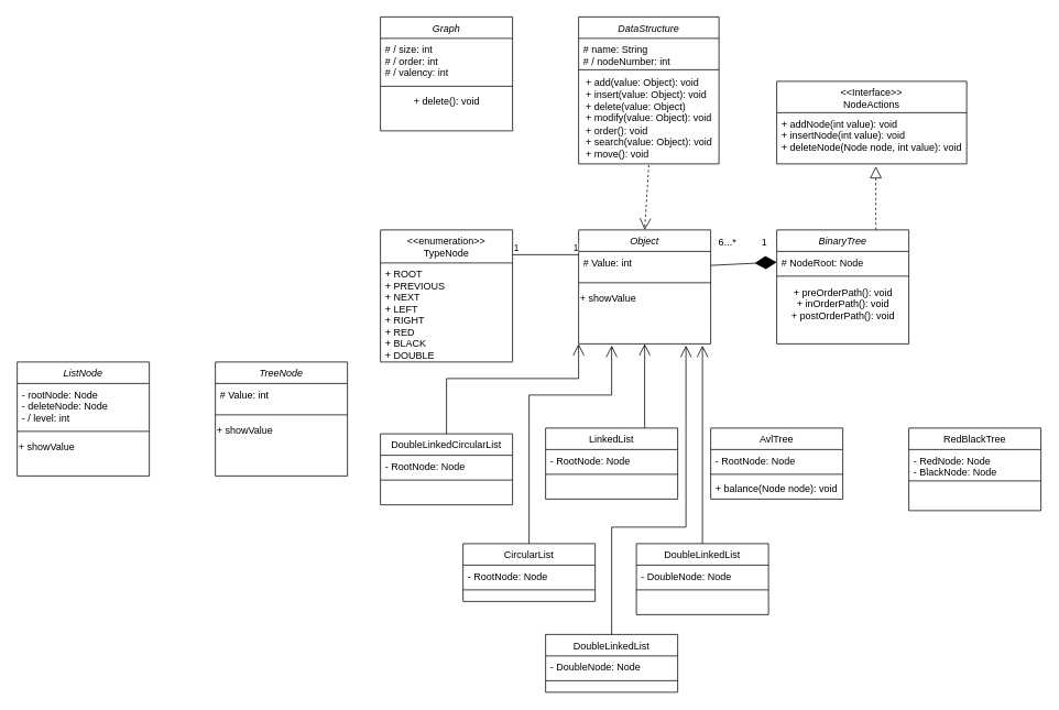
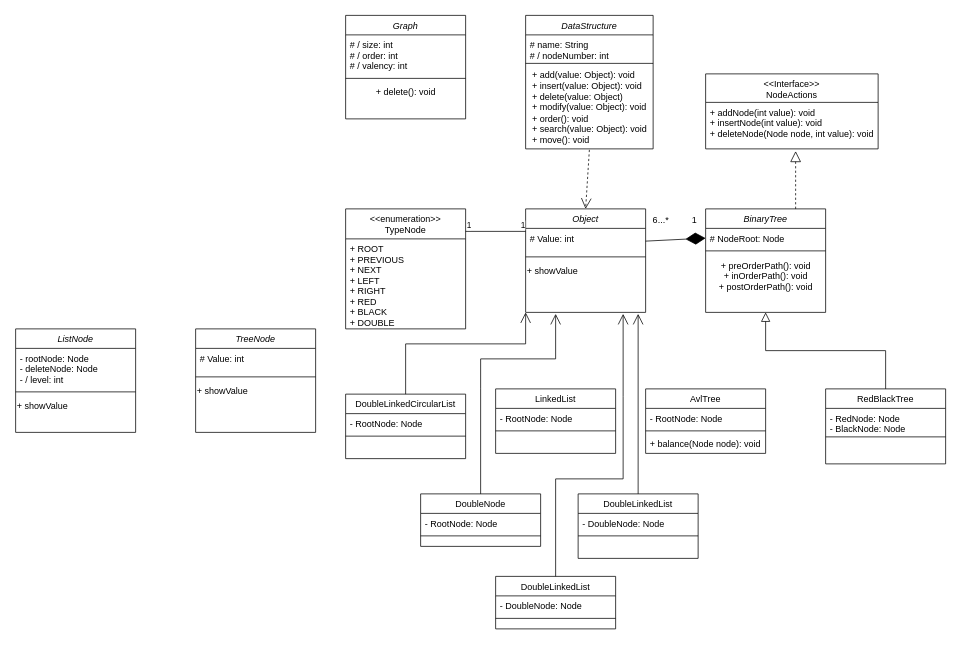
  <mxCell id="0" />
  <mxCell id="1" parent="0" />
  <mxCell id="2" value="BinaryTree" style="swimlane;fontStyle=2;align=center;verticalAlign=top;childLayout=stackLayout;horizontal=1;startSize=26;horizontalStack=0;resizeParent=1;resizeLast=0;collapsible=1;marginBottom=0;rounded=0;shadow=0;strokeWidth=1;" parent="1" vertex="1"><mxGeometry x="940" y="278" width="160" height="138" as="geometry"><mxRectangle x="230" y="140" width="160" height="26" as="alternateBounds" /></mxGeometry></mxCell>
  <mxCell id="3" value="# NodeRoot: Node" style="text;align=left;verticalAlign=top;spacingLeft=4;spacingRight=4;overflow=hidden;rotatable=0;points=[[0,0.5],[1,0.5]];portConstraint=eastwest;" parent="2" vertex="1"><mxGeometry y="26" width="160" height="26" as="geometry" /></mxCell>
  <mxCell id="4" value="" style="line;html=1;strokeWidth=1;align=left;verticalAlign=middle;spacingTop=-1;spacingLeft=3;spacingRight=3;rotatable=0;labelPosition=right;points=[];portConstraint=eastwest;" parent="2" vertex="1"><mxGeometry y="52" width="160" height="8" as="geometry" /></mxCell>
  <mxCell id="5" value="+ preOrderPath(): void&lt;div&gt;+ inOrderPath(): void&lt;br&gt;&lt;/div&gt;&lt;div&gt;+ postOrderPath(): void&lt;br&gt;&lt;/div&gt;" style="text;html=1;align=center;verticalAlign=middle;resizable=0;points=[];autosize=1;strokeColor=none;fillColor=none;" parent="2" vertex="1"><mxGeometry y="60" width="160" height="60" as="geometry" /></mxCell>
  <mxCell id="6" value="AvlTree" style="swimlane;fontStyle=0;align=center;verticalAlign=top;childLayout=stackLayout;horizontal=1;startSize=26;horizontalStack=0;resizeParent=1;resizeLast=0;collapsible=1;marginBottom=0;rounded=0;shadow=0;strokeWidth=1;" parent="1" vertex="1"><mxGeometry x="860" y="518" width="160" height="86" as="geometry"><mxRectangle x="130" y="380" width="160" height="26" as="alternateBounds" /></mxGeometry></mxCell>
  <mxCell id="7" value="- RootNode: Node" style="text;align=left;verticalAlign=top;spacingLeft=4;spacingRight=4;overflow=hidden;rotatable=0;points=[[0,0.5],[1,0.5]];portConstraint=eastwest;" parent="6" vertex="1"><mxGeometry y="26" width="160" height="26" as="geometry" /></mxCell>
  <mxCell id="8" value="" style="line;html=1;strokeWidth=1;align=left;verticalAlign=middle;spacingTop=-1;spacingLeft=3;spacingRight=3;rotatable=0;labelPosition=right;points=[];portConstraint=eastwest;" parent="6" vertex="1"><mxGeometry y="52" width="160" height="8" as="geometry" /></mxCell>
  <mxCell id="9" value="+ balance(Node node): void" style="text;align=left;verticalAlign=top;spacingLeft=4;spacingRight=4;overflow=hidden;rotatable=0;points=[[0,0.5],[1,0.5]];portConstraint=eastwest;" parent="6" vertex="1"><mxGeometry y="60" width="160" height="26" as="geometry" /></mxCell>
  <mxCell id="10" value="RedBlackTree" style="swimlane;fontStyle=0;align=center;verticalAlign=top;childLayout=stackLayout;horizontal=1;startSize=26;horizontalStack=0;resizeParent=1;resizeLast=0;collapsible=1;marginBottom=0;rounded=0;shadow=0;strokeWidth=1;" parent="1" vertex="1"><mxGeometry x="1100" y="518" width="160" height="100" as="geometry"><mxRectangle x="340" y="380" width="170" height="26" as="alternateBounds" /></mxGeometry></mxCell>
  <mxCell id="11" value="- RedNode: Node&#10;- BlackNode: Node" style="text;align=left;verticalAlign=top;spacingLeft=4;spacingRight=4;overflow=hidden;rotatable=0;points=[[0,0.5],[1,0.5]];portConstraint=eastwest;" parent="10" vertex="1"><mxGeometry y="26" width="160" height="34" as="geometry" /></mxCell>
  <mxCell id="12" value="" style="line;html=1;strokeWidth=1;align=left;verticalAlign=middle;spacingTop=-1;spacingLeft=3;spacingRight=3;rotatable=0;labelPosition=right;points=[];portConstraint=eastwest;" parent="10" vertex="1"><mxGeometry y="60" width="160" height="8" as="geometry" /></mxCell>
+ <mxCell id="13" value="" style="endArrow=block;endSize=10;endFill=0;shadow=0;strokeWidth=1;rounded=0;curved=0;edgeStyle=elbowEdgeStyle;elbow=vertical;" parent="1" source="10" target="2" edge="1"><mxGeometry width="160" relative="1" as="geometry"><mxPoint x="950" y="531" as="sourcePoint" /><mxPoint x="1050" y="429" as="targetPoint" /></mxGeometry></mxCell>
  <mxCell id="14" value="Object" style="swimlane;fontStyle=2;align=center;verticalAlign=top;childLayout=stackLayout;horizontal=1;startSize=26;horizontalStack=0;resizeParent=1;resizeLast=0;collapsible=1;marginBottom=0;rounded=0;shadow=0;strokeWidth=1;" parent="1" vertex="1"><mxGeometry x="700" y="278" width="160" height="138" as="geometry"><mxRectangle x="230" y="140" width="160" height="26" as="alternateBounds" /></mxGeometry></mxCell>
  <mxCell id="15" value="# Value: int" style="text;align=left;verticalAlign=top;spacingLeft=4;spacingRight=4;overflow=hidden;rotatable=0;points=[[0,0.5],[1,0.5]];portConstraint=eastwest;" parent="14" vertex="1"><mxGeometry y="26" width="160" height="34" as="geometry" /></mxCell>
  <mxCell id="16" value="" style="line;html=1;strokeWidth=1;align=left;verticalAlign=middle;spacingTop=-1;spacingLeft=3;spacingRight=3;rotatable=0;labelPosition=right;points=[];portConstraint=eastwest;" parent="14" vertex="1"><mxGeometry y="60" width="160" height="8" as="geometry" /></mxCell>
  <mxCell id="17" value="&lt;div style=&quot;text-align: justify;&quot;&gt;&lt;span style=&quot;background-color: initial;&quot;&gt;+ showValue&lt;/span&gt;&lt;/div&gt;" style="text;html=1;align=left;verticalAlign=middle;resizable=0;points=[];autosize=1;strokeColor=none;fillColor=none;" vertex="1" parent="14"><mxGeometry y="68" width="160" height="30" as="geometry" /></mxCell>
  <mxCell id="18" value="&lt;&lt;enumeration&gt;&gt;&#10;TypeNode" style="swimlane;fontStyle=0;align=center;verticalAlign=top;childLayout=stackLayout;horizontal=1;startSize=40;horizontalStack=0;resizeParent=1;resizeLast=0;collapsible=1;marginBottom=0;rounded=0;shadow=0;strokeWidth=1;" parent="1" vertex="1"><mxGeometry x="460" y="278" width="160" height="160" as="geometry"><mxRectangle x="230" y="140" width="160" height="26" as="alternateBounds" /></mxGeometry></mxCell>
  <mxCell id="19" value="+ ROOT&#10;+ PREVIOUS&#10;+ NEXT&#10;+ LEFT&#10;+ RIGHT&#10;+ RED&#10;+ BLACK&#10;+ DOUBLE&#10;" style="text;align=left;verticalAlign=top;spacingLeft=4;spacingRight=4;overflow=hidden;rotatable=0;points=[[0,0.5],[1,0.5]];portConstraint=eastwest;" parent="18" vertex="1"><mxGeometry y="40" width="160" height="120" as="geometry" /></mxCell>
  <mxCell id="20" value="&lt;&lt;Interface&gt;&gt;&#10;NodeActions" style="swimlane;fontStyle=0;align=center;verticalAlign=top;childLayout=stackLayout;horizontal=1;startSize=38;horizontalStack=0;resizeParent=1;resizeLast=0;collapsible=1;marginBottom=0;rounded=0;shadow=0;strokeWidth=1;" parent="1" vertex="1"><mxGeometry x="940" y="98" width="230" height="100" as="geometry"><mxRectangle x="230" y="140" width="160" height="26" as="alternateBounds" /></mxGeometry></mxCell>
  <mxCell id="21" value="+ addNode(int value): void&#10;+ insertNode(int value): void&#10;+ deleteNode(Node node, int value): void" style="text;align=left;verticalAlign=top;spacingLeft=4;spacingRight=4;overflow=hidden;rotatable=0;points=[[0,0.5],[1,0.5]];portConstraint=eastwest;" parent="20" vertex="1"><mxGeometry y="38" width="230" height="62" as="geometry" /></mxCell>
  <mxCell id="22" value="LinkedList" style="swimlane;fontStyle=0;align=center;verticalAlign=top;childLayout=stackLayout;horizontal=1;startSize=26;horizontalStack=0;resizeParent=1;resizeLast=0;collapsible=1;marginBottom=0;rounded=0;shadow=0;strokeWidth=1;" parent="1" vertex="1"><mxGeometry x="660" y="518" width="160" height="86" as="geometry"><mxRectangle x="340" y="380" width="170" height="26" as="alternateBounds" /></mxGeometry></mxCell>
  <mxCell id="23" value="- RootNode: Node" style="text;align=left;verticalAlign=top;spacingLeft=4;spacingRight=4;overflow=hidden;rotatable=0;points=[[0,0.5],[1,0.5]];portConstraint=eastwest;" parent="22" vertex="1"><mxGeometry y="26" width="160" height="26" as="geometry" /></mxCell>
  <mxCell id="24" value="" style="line;html=1;strokeWidth=1;align=left;verticalAlign=middle;spacingTop=-1;spacingLeft=3;spacingRight=3;rotatable=0;labelPosition=right;points=[];portConstraint=eastwest;" parent="22" vertex="1"><mxGeometry y="52" width="160" height="8" as="geometry" /></mxCell>
  <mxCell id="25" value="DoubleLinkedList" style="swimlane;fontStyle=0;align=center;verticalAlign=top;childLayout=stackLayout;horizontal=1;startSize=26;horizontalStack=0;resizeParent=1;resizeLast=0;collapsible=1;marginBottom=0;rounded=0;shadow=0;strokeWidth=1;" parent="1" vertex="1"><mxGeometry x="770" y="658" width="160" height="86" as="geometry"><mxRectangle x="340" y="380" width="170" height="26" as="alternateBounds" /></mxGeometry></mxCell>
  <mxCell id="26" value="- DoubleNode: Node" style="text;align=left;verticalAlign=top;spacingLeft=4;spacingRight=4;overflow=hidden;rotatable=0;points=[[0,0.5],[1,0.5]];portConstraint=eastwest;" parent="25" vertex="1"><mxGeometry y="26" width="160" height="26" as="geometry" /></mxCell>
  <mxCell id="27" value="" style="line;html=1;strokeWidth=1;align=left;verticalAlign=middle;spacingTop=-1;spacingLeft=3;spacingRight=3;rotatable=0;labelPosition=right;points=[];portConstraint=eastwest;" parent="25" vertex="1"><mxGeometry y="52" width="160" height="8" as="geometry" /></mxCell>
  <mxCell id="28" value="DoubleLinkedList" style="swimlane;fontStyle=0;align=center;verticalAlign=top;childLayout=stackLayout;horizontal=1;startSize=26;horizontalStack=0;resizeParent=1;resizeLast=0;collapsible=1;marginBottom=0;rounded=0;shadow=0;strokeWidth=1;" parent="1" vertex="1"><mxGeometry x="660" y="768" width="160" height="70" as="geometry"><mxRectangle x="340" y="380" width="170" height="26" as="alternateBounds" /></mxGeometry></mxCell>
  <mxCell id="29" value="- DoubleNode: Node" style="text;align=left;verticalAlign=top;spacingLeft=4;spacingRight=4;overflow=hidden;rotatable=0;points=[[0,0.5],[1,0.5]];portConstraint=eastwest;" parent="28" vertex="1"><mxGeometry y="26" width="160" height="26" as="geometry" /></mxCell>
  <mxCell id="30" value="" style="line;html=1;strokeWidth=1;align=left;verticalAlign=middle;spacingTop=-1;spacingLeft=3;spacingRight=3;rotatable=0;labelPosition=right;points=[];portConstraint=eastwest;" parent="28" vertex="1"><mxGeometry y="52" width="160" height="8" as="geometry" /></mxCell>
- <mxCell id="31" value="CircularList" style="swimlane;fontStyle=0;align=center;verticalAlign=top;childLayout=stackLayout;horizontal=1;startSize=26;horizontalStack=0;resizeParent=1;resizeLast=0;collapsible=1;marginBottom=0;rounded=0;shadow=0;strokeWidth=1;" parent="1" vertex="1"><mxGeometry x="560" y="658" width="160" height="70" as="geometry"><mxRectangle x="340" y="380" width="170" height="26" as="alternateBounds" /></mxGeometry></mxCell>
+ <mxCell id="31" value="DoubleNode" style="swimlane;fontStyle=0;align=center;verticalAlign=top;childLayout=stackLayout;horizontal=1;startSize=26;horizontalStack=0;resizeParent=1;resizeLast=0;collapsible=1;marginBottom=0;rounded=0;shadow=0;strokeWidth=1;" parent="1" vertex="1"><mxGeometry x="560" y="658" width="160" height="70" as="geometry"><mxRectangle x="340" y="380" width="170" height="26" as="alternateBounds" /></mxGeometry></mxCell>
  <mxCell id="32" value="- RootNode: Node" style="text;align=left;verticalAlign=top;spacingLeft=4;spacingRight=4;overflow=hidden;rotatable=0;points=[[0,0.5],[1,0.5]];portConstraint=eastwest;" parent="31" vertex="1"><mxGeometry y="26" width="160" height="26" as="geometry" /></mxCell>
  <mxCell id="33" value="" style="line;html=1;strokeWidth=1;align=left;verticalAlign=middle;spacingTop=-1;spacingLeft=3;spacingRight=3;rotatable=0;labelPosition=right;points=[];portConstraint=eastwest;" parent="31" vertex="1"><mxGeometry y="52" width="160" height="8" as="geometry" /></mxCell>
  <mxCell id="34" value="DoubleLinkedCircularList" style="swimlane;fontStyle=0;align=center;verticalAlign=top;childLayout=stackLayout;horizontal=1;startSize=26;horizontalStack=0;resizeParent=1;resizeLast=0;collapsible=1;marginBottom=0;rounded=0;shadow=0;strokeWidth=1;" parent="1" vertex="1"><mxGeometry x="460" y="525" width="160" height="86" as="geometry"><mxRectangle x="340" y="380" width="170" height="26" as="alternateBounds" /></mxGeometry></mxCell>
  <mxCell id="35" value="- RootNode: Node" style="text;align=left;verticalAlign=top;spacingLeft=4;spacingRight=4;overflow=hidden;rotatable=0;points=[[0,0.5],[1,0.5]];portConstraint=eastwest;" parent="34" vertex="1"><mxGeometry y="26" width="160" height="26" as="geometry" /></mxCell>
  <mxCell id="36" value="" style="line;html=1;strokeWidth=1;align=left;verticalAlign=middle;spacingTop=-1;spacingLeft=3;spacingRight=3;rotatable=0;labelPosition=right;points=[];portConstraint=eastwest;" parent="34" vertex="1"><mxGeometry y="52" width="160" height="8" as="geometry" /></mxCell>
  <mxCell id="37" value="" style="endArrow=none;html=1;edgeStyle=orthogonalEdgeStyle;rounded=0;" parent="1" edge="1"><mxGeometry relative="1" as="geometry"><mxPoint x="620" y="308" as="sourcePoint" /><mxPoint x="700" y="308" as="targetPoint" /></mxGeometry></mxCell>
  <mxCell id="38" value="1" style="edgeLabel;resizable=0;html=1;align=left;verticalAlign=bottom;" parent="37" connectable="0" vertex="1"><mxGeometry x="-1" relative="1" as="geometry"><mxPoint as="offset" /></mxGeometry></mxCell>
  <mxCell id="39" value="1" style="edgeLabel;resizable=0;html=1;align=right;verticalAlign=bottom;" parent="37" connectable="0" vertex="1"><mxGeometry x="1" relative="1" as="geometry" /></mxCell>
  <mxCell id="40" value="" style="endArrow=diamondThin;endFill=1;endSize=24;html=1;rounded=0;exitX=1;exitY=0.5;exitDx=0;exitDy=0;entryX=0;entryY=0.5;entryDx=0;entryDy=0;" parent="1" source="15" target="3" edge="1"><mxGeometry width="160" relative="1" as="geometry"><mxPoint x="920" y="268" as="sourcePoint" /><mxPoint x="1020" y="188" as="targetPoint" /></mxGeometry></mxCell>
  <mxCell id="41" value="1" style="text;html=1;align=center;verticalAlign=middle;resizable=0;points=[];autosize=1;strokeColor=none;fillColor=none;" parent="1" vertex="1"><mxGeometry x="910" y="278" width="30" height="30" as="geometry" /></mxCell>
  <mxCell id="42" value="6...*" style="text;html=1;align=center;verticalAlign=middle;resizable=0;points=[];autosize=1;strokeColor=none;fillColor=none;" parent="1" vertex="1"><mxGeometry x="860" y="278" width="40" height="30" as="geometry" /></mxCell>
  <mxCell id="43" value="" style="endArrow=block;dashed=1;endFill=0;endSize=12;html=1;rounded=0;exitX=0.75;exitY=0;exitDx=0;exitDy=0;" parent="1" source="2" edge="1"><mxGeometry width="160" relative="1" as="geometry"><mxPoint x="970" y="168" as="sourcePoint" /><mxPoint x="1060" y="201" as="targetPoint" /></mxGeometry></mxCell>
- <mxCell id="44" value="" style="endArrow=open;endFill=1;endSize=12;html=1;rounded=0;exitX=0.75;exitY=0;exitDx=0;exitDy=0;entryX=0.5;entryY=1;entryDx=0;entryDy=0;" parent="1" source="22" target="14" edge="1"><mxGeometry width="160" relative="1" as="geometry"><mxPoint x="1050" y="528" as="sourcePoint" /><mxPoint x="1210" y="528" as="targetPoint" /></mxGeometry></mxCell>
  <mxCell id="45" value="" style="endArrow=open;endFill=1;endSize=12;html=1;rounded=0;exitX=0.5;exitY=0;exitDx=0;exitDy=0;entryX=0;entryY=1;entryDx=0;entryDy=0;" parent="1" source="34" target="14" edge="1"><mxGeometry width="160" relative="1" as="geometry"><mxPoint x="750" y="528" as="sourcePoint" /><mxPoint x="790" y="426" as="targetPoint" /><Array as="points"><mxPoint x="540" y="458" /><mxPoint x="700" y="458" /></Array></mxGeometry></mxCell>
  <mxCell id="46" value="" style="endArrow=open;endFill=1;endSize=12;html=1;rounded=0;exitX=0.5;exitY=0;exitDx=0;exitDy=0;" parent="1" source="31" edge="1"><mxGeometry width="160" relative="1" as="geometry"><mxPoint x="760" y="538" as="sourcePoint" /><mxPoint y="418" as="targetPoint" x="740" /><Array as="points"><mxPoint x="640" y="518" /><mxPoint x="640" y="478" /><mxPoint y="478" x="740" /></Array></mxGeometry></mxCell>
  <mxCell id="47" value="" style="endArrow=open;endFill=1;endSize=12;html=1;rounded=0;exitX=0.5;exitY=0;exitDx=0;exitDy=0;" parent="1" source="25" edge="1"><mxGeometry width="160" relative="1" as="geometry"><mxPoint x="770" y="548" as="sourcePoint" /><mxPoint x="850" y="418" as="targetPoint" /></mxGeometry></mxCell>
  <mxCell id="48" value="" style="endArrow=open;endFill=1;endSize=12;html=1;rounded=0;exitX=0.5;exitY=0;exitDx=0;exitDy=0;" parent="1" source="28" edge="1"><mxGeometry width="160" relative="1" as="geometry"><mxPoint x="780" y="558" as="sourcePoint" /><mxPoint x="830" y="418" as="targetPoint" /><Array as="points"><mxPoint y="638" x="740" /><mxPoint x="830" y="638" /><mxPoint x="830" y="528" /></Array></mxGeometry></mxCell>
  <mxCell id="49" value="DataStructure" style="swimlane;fontStyle=2;align=center;verticalAlign=top;childLayout=stackLayout;horizontal=1;startSize=26;horizontalStack=0;resizeParent=1;resizeLast=0;collapsible=1;marginBottom=0;rounded=0;shadow=0;strokeWidth=1;" parent="1" vertex="1"><mxGeometry x="700" y="20" width="170" height="178" as="geometry"><mxRectangle x="230" y="140" width="160" height="26" as="alternateBounds" /></mxGeometry></mxCell>
  <mxCell id="50" value="# name: String&#10;# / nodeNumber: int&#10;" style="text;align=left;verticalAlign=top;spacingLeft=4;spacingRight=4;overflow=hidden;rotatable=0;points=[[0,0.5],[1,0.5]];portConstraint=eastwest;" parent="49" vertex="1"><mxGeometry y="26" width="170" height="34" as="geometry" /></mxCell>
  <mxCell id="51" value="" style="line;html=1;strokeWidth=1;align=left;verticalAlign=middle;spacingTop=-1;spacingLeft=3;spacingRight=3;rotatable=0;labelPosition=right;points=[];portConstraint=eastwest;" parent="49" vertex="1"><mxGeometry y="60" width="170" height="8" as="geometry" /></mxCell>
  <mxCell id="52" value="&lt;div style=&quot;text-align: justify;&quot;&gt;&lt;span style=&quot;background-color: initial;&quot;&gt;+ add(value: Object): void&lt;/span&gt;&lt;/div&gt;&lt;div style=&quot;text-align: justify;&quot;&gt;+ insert(&lt;span style=&quot;background-color: initial;&quot;&gt;value: Object&lt;/span&gt;&lt;span style=&quot;background-color: initial;&quot;&gt;): void&lt;/span&gt;&lt;/div&gt;&lt;div style=&quot;text-align: justify;&quot;&gt;+ delete(value: Object)&lt;/div&gt;&lt;div style=&quot;text-align: justify;&quot;&gt;+ modify(value: Object): void&lt;/div&gt;&lt;div style=&quot;text-align: justify;&quot;&gt;+ order(): void&lt;/div&gt;&lt;div style=&quot;text-align: justify;&quot;&gt;+ search(value: Object): void&lt;/div&gt;&lt;div style=&quot;text-align: justify;&quot;&gt;+ move(): void&lt;/div&gt;" style="text;html=1;align=center;verticalAlign=middle;resizable=0;points=[];autosize=1;strokeColor=none;fillColor=none;" parent="49" vertex="1"><mxGeometry y="68" width="170" height="110" as="geometry" /></mxCell>
  <mxCell id="53" value="" style="endArrow=open;endSize=12;dashed=1;html=1;rounded=0;entryX=0.5;entryY=0;entryDx=0;entryDy=0;exitX=0.5;exitY=1.012;exitDx=0;exitDy=0;exitPerimeter=0;" edge="1" parent="1" source="52" target="14"><mxGeometry width="160" relative="1" as="geometry"><mxPoint x="720" y="178" as="sourcePoint" /><mxPoint x="880" y="178" as="targetPoint" /></mxGeometry></mxCell>
  <mxCell id="54" value="Graph" style="swimlane;fontStyle=2;align=center;verticalAlign=top;childLayout=stackLayout;horizontal=1;startSize=26;horizontalStack=0;resizeParent=1;resizeLast=0;collapsible=1;marginBottom=0;rounded=0;shadow=0;strokeWidth=1;" vertex="1" parent="1"><mxGeometry x="460" y="20" width="160" height="138" as="geometry"><mxRectangle x="230" y="140" width="160" height="26" as="alternateBounds" /></mxGeometry></mxCell>
  <mxCell id="55" value="# / size: int&#10;# / order: int&#10;# / valency: int&#10;" style="text;align=left;verticalAlign=top;spacingLeft=4;spacingRight=4;overflow=hidden;rotatable=0;points=[[0,0.5],[1,0.5]];portConstraint=eastwest;" vertex="1" parent="54"><mxGeometry y="26" width="160" height="54" as="geometry" /></mxCell>
  <mxCell id="56" value="" style="line;html=1;strokeWidth=1;align=left;verticalAlign=middle;spacingTop=-1;spacingLeft=3;spacingRight=3;rotatable=0;labelPosition=right;points=[];portConstraint=eastwest;" vertex="1" parent="54"><mxGeometry y="80" width="160" height="8" as="geometry" /></mxCell>
  <mxCell id="57" value="+ delete(): void" style="text;html=1;align=center;verticalAlign=middle;resizable=0;points=[];autosize=1;strokeColor=none;fillColor=none;" vertex="1" parent="54"><mxGeometry y="88" width="160" height="30" as="geometry" /></mxCell>
  <mxCell id="58" value="TreeNode" style="swimlane;fontStyle=2;align=center;verticalAlign=top;childLayout=stackLayout;horizontal=1;startSize=26;horizontalStack=0;resizeParent=1;resizeLast=0;collapsible=1;marginBottom=0;rounded=0;shadow=0;strokeWidth=1;" vertex="1" parent="1"><mxGeometry x="260" y="438" width="160" height="138" as="geometry"><mxRectangle x="230" y="140" width="160" height="26" as="alternateBounds" /></mxGeometry></mxCell>
  <mxCell id="59" value="# Value: int" style="text;align=left;verticalAlign=top;spacingLeft=4;spacingRight=4;overflow=hidden;rotatable=0;points=[[0,0.5],[1,0.5]];portConstraint=eastwest;" vertex="1" parent="58"><mxGeometry y="26" width="160" height="34" as="geometry" /></mxCell>
  <mxCell id="60" value="" style="line;html=1;strokeWidth=1;align=left;verticalAlign=middle;spacingTop=-1;spacingLeft=3;spacingRight=3;rotatable=0;labelPosition=right;points=[];portConstraint=eastwest;" vertex="1" parent="58"><mxGeometry y="60" width="160" height="8" as="geometry" /></mxCell>
  <mxCell id="61" value="&lt;div style=&quot;text-align: justify;&quot;&gt;&lt;span style=&quot;background-color: initial;&quot;&gt;+ showValue&lt;/span&gt;&lt;/div&gt;" style="text;html=1;align=left;verticalAlign=middle;resizable=0;points=[];autosize=1;strokeColor=none;fillColor=none;" vertex="1" parent="58"><mxGeometry y="68" width="160" height="30" as="geometry" /></mxCell>
  <mxCell id="62" value="ListNode" style="swimlane;fontStyle=2;align=center;verticalAlign=top;childLayout=stackLayout;horizontal=1;startSize=26;horizontalStack=0;resizeParent=1;resizeLast=0;collapsible=1;marginBottom=0;rounded=0;shadow=0;strokeWidth=1;" vertex="1" parent="1"><mxGeometry x="20" y="438" width="160" height="138" as="geometry"><mxRectangle x="230" y="140" width="160" height="26" as="alternateBounds" /></mxGeometry></mxCell>
  <mxCell id="63" value="- rootNode: Node&#10;- deleteNode: Node&#10;- / level: int" style="text;align=left;verticalAlign=top;spacingLeft=4;spacingRight=4;overflow=hidden;rotatable=0;points=[[0,0.5],[1,0.5]];portConstraint=eastwest;" vertex="1" parent="62"><mxGeometry y="26" width="160" height="54" as="geometry" /></mxCell>
  <mxCell id="64" value="" style="line;html=1;strokeWidth=1;align=left;verticalAlign=middle;spacingTop=-1;spacingLeft=3;spacingRight=3;rotatable=0;labelPosition=right;points=[];portConstraint=eastwest;" vertex="1" parent="62"><mxGeometry y="80" width="160" height="8" as="geometry" /></mxCell>
  <mxCell id="65" value="&lt;div style=&quot;text-align: justify;&quot;&gt;&lt;span style=&quot;background-color: initial;&quot;&gt;+ showValue&lt;/span&gt;&lt;/div&gt;" style="text;html=1;align=left;verticalAlign=middle;resizable=0;points=[];autosize=1;strokeColor=none;fillColor=none;" vertex="1" parent="62"><mxGeometry y="88" width="160" height="30" as="geometry" /></mxCell>
